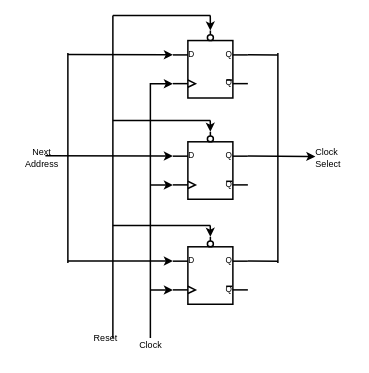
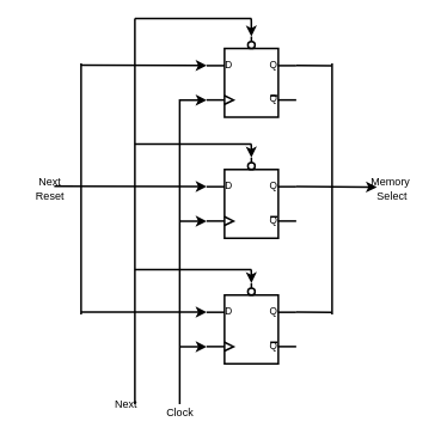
  <mxCell id="0" />
  <mxCell id="1" parent="0" />
  <mxCell id="2" style="edgeStyle=none;html=1;exitX=0;exitY=0.79;exitDx=0;exitDy=0;exitPerimeter=0;endArrow=none;endFill=0;strokeWidth=2;startArrow=classic;startFill=1;" parent="1" source="6" edge="1"><mxGeometry relative="1" as="geometry"><mxPoint x="200" y="110.857" as="targetPoint" /></mxGeometry></mxCell>
  <mxCell id="3" style="edgeStyle=none;html=1;exitX=1;exitY=0.36;exitDx=0;exitDy=0;exitPerimeter=0;endArrow=none;endFill=0;strokeWidth=2;" parent="1" source="6" edge="1"><mxGeometry relative="1" as="geometry"><mxPoint x="370" y="72.762" as="targetPoint" /></mxGeometry></mxCell>
  <mxCell id="4" style="edgeStyle=none;html=1;exitX=0.5;exitY=0;exitDx=0;exitDy=0;exitPerimeter=0;endArrow=none;endFill=0;strokeWidth=2;startArrow=classic;startFill=1;" parent="1" source="6" edge="1"><mxGeometry relative="1" as="geometry"><mxPoint x="279.857" y="20" as="targetPoint" /></mxGeometry></mxCell>
  <mxCell id="5" style="edgeStyle=none;html=1;exitX=0;exitY=0.36;exitDx=0;exitDy=0;exitPerimeter=0;endArrow=none;endFill=0;strokeWidth=2;startArrow=classic;startFill=1;" parent="1" source="6" edge="1"><mxGeometry relative="1" as="geometry"><mxPoint x="90" y="72" as="targetPoint" /></mxGeometry></mxCell>
  <mxCell id="6" value="" style="verticalLabelPosition=bottom;shadow=0;dashed=0;align=center;html=1;verticalAlign=top;shape=mxgraph.electrical.logic_gates.d_type_flip-flop_with_clear_2;strokeWidth=2;" parent="1" vertex="1"><mxGeometry x="230" y="40" width="100" height="90" as="geometry" /></mxCell>
  <mxCell id="7" style="edgeStyle=none;html=1;exitX=0;exitY=0.79;exitDx=0;exitDy=0;exitPerimeter=0;endArrow=none;endFill=0;strokeWidth=2;startArrow=classic;startFill=1;" parent="1" source="11" edge="1"><mxGeometry relative="1" as="geometry"><mxPoint x="200" y="245.857" as="targetPoint" /></mxGeometry></mxCell>
  <mxCell id="8" style="edgeStyle=none;html=1;exitX=1;exitY=0.36;exitDx=0;exitDy=0;exitPerimeter=0;endArrow=classic;endFill=1;strokeWidth=2;" parent="1" source="11" edge="1"><mxGeometry relative="1" as="geometry"><mxPoint x="420" y="208" as="targetPoint" /></mxGeometry></mxCell>
  <mxCell id="9" style="edgeStyle=none;html=1;exitX=0.5;exitY=0;exitDx=0;exitDy=0;exitPerimeter=0;endArrow=none;endFill=0;strokeWidth=2;startArrow=classic;startFill=1;" parent="1" source="11" edge="1"><mxGeometry relative="1" as="geometry"><mxPoint x="279.857" y="160" as="targetPoint" /></mxGeometry></mxCell>
  <mxCell id="10" style="edgeStyle=none;html=1;exitX=0;exitY=0.36;exitDx=0;exitDy=0;exitPerimeter=0;endArrow=none;endFill=0;strokeWidth=2;startArrow=classic;startFill=1;" parent="1" source="11" edge="1"><mxGeometry relative="1" as="geometry"><mxPoint x="60" y="207" as="targetPoint" /></mxGeometry></mxCell>
  <mxCell id="11" value="" style="verticalLabelPosition=bottom;shadow=0;dashed=0;align=center;html=1;verticalAlign=top;shape=mxgraph.electrical.logic_gates.d_type_flip-flop_with_clear_2;strokeWidth=2;" parent="1" vertex="1"><mxGeometry x="230" y="175" width="100" height="90" as="geometry" /></mxCell>
  <mxCell id="12" style="edgeStyle=none;html=1;exitX=0;exitY=0.79;exitDx=0;exitDy=0;exitPerimeter=0;endArrow=none;endFill=0;strokeWidth=2;startArrow=classic;startFill=1;" parent="1" source="16" edge="1"><mxGeometry relative="1" as="geometry"><mxPoint x="200" y="385.857" as="targetPoint" /></mxGeometry></mxCell>
  <mxCell id="13" style="edgeStyle=none;html=1;exitX=1;exitY=0.36;exitDx=0;exitDy=0;exitPerimeter=0;endArrow=none;endFill=0;strokeWidth=2;" parent="1" source="16" edge="1"><mxGeometry relative="1" as="geometry"><mxPoint x="370" y="347.762" as="targetPoint" /></mxGeometry></mxCell>
  <mxCell id="14" style="edgeStyle=none;html=1;exitX=0.5;exitY=0;exitDx=0;exitDy=0;exitPerimeter=0;endArrow=none;endFill=0;strokeWidth=2;startArrow=classic;startFill=1;" parent="1" source="16" edge="1"><mxGeometry relative="1" as="geometry"><mxPoint x="279.857" y="300" as="targetPoint" /></mxGeometry></mxCell>
  <mxCell id="15" style="edgeStyle=none;html=1;exitX=0;exitY=0.36;exitDx=0;exitDy=0;exitPerimeter=0;endArrow=none;endFill=0;strokeWidth=2;startArrow=classic;startFill=1;" parent="1" source="16" edge="1"><mxGeometry relative="1" as="geometry"><mxPoint x="90" y="347.355" as="targetPoint" /></mxGeometry></mxCell>
  <mxCell id="16" value="" style="verticalLabelPosition=bottom;shadow=0;dashed=0;align=center;html=1;verticalAlign=top;shape=mxgraph.electrical.logic_gates.d_type_flip-flop_with_clear_2;strokeWidth=2;" parent="1" vertex="1"><mxGeometry x="230" y="315" width="100" height="90" as="geometry" /></mxCell>
  <mxCell id="17" value="" style="endArrow=none;html=1;strokeWidth=2;" parent="1" edge="1"><mxGeometry width="50" height="50" relative="1" as="geometry"><mxPoint x="200" y="450" as="sourcePoint" /><mxPoint x="200" y="110" as="targetPoint" /></mxGeometry></mxCell>
  <mxCell id="18" value="" style="endArrow=none;html=1;strokeWidth=2;" parent="1" edge="1"><mxGeometry width="50" height="50" relative="1" as="geometry"><mxPoint x="150" y="20" as="sourcePoint" /><mxPoint x="280" y="20" as="targetPoint" /></mxGeometry></mxCell>
  <mxCell id="19" value="" style="endArrow=none;html=1;strokeWidth=2;" parent="1" edge="1"><mxGeometry width="50" height="50" relative="1" as="geometry"><mxPoint x="150" y="160" as="sourcePoint" /><mxPoint x="280" y="160" as="targetPoint" /></mxGeometry></mxCell>
  <mxCell id="20" value="" style="endArrow=none;html=1;strokeWidth=2;" parent="1" edge="1"><mxGeometry width="50" height="50" relative="1" as="geometry"><mxPoint x="150" y="300" as="sourcePoint" /><mxPoint x="280" y="300" as="targetPoint" /></mxGeometry></mxCell>
  <mxCell id="21" value="" style="endArrow=none;html=1;strokeWidth=2;" parent="1" edge="1"><mxGeometry width="50" height="50" relative="1" as="geometry"><mxPoint x="150" y="450" as="sourcePoint" /><mxPoint x="150" y="20" as="targetPoint" /></mxGeometry></mxCell>
  <mxCell id="22" value="" style="endArrow=none;html=1;strokeWidth=2;" parent="1" edge="1"><mxGeometry width="50" height="50" relative="1" as="geometry"><mxPoint x="90" y="350" as="sourcePoint" /><mxPoint x="90" y="70" as="targetPoint" /></mxGeometry></mxCell>
  <mxCell id="23" value="" style="endArrow=none;html=1;strokeWidth=2;" parent="1" edge="1"><mxGeometry width="50" height="50" relative="1" as="geometry"><mxPoint x="370" y="350" as="sourcePoint" /><mxPoint x="370" y="70" as="targetPoint" /></mxGeometry></mxCell>
- <mxCell id="24" value="Next&lt;br&gt;Address" style="text;html=1;align=center;verticalAlign=middle;resizable=0;points=[];autosize=1;strokeWidth=2;" parent="1" vertex="1"><mxGeometry x="20" y="190" width="70" height="40" as="geometry" /></mxCell>
- <mxCell id="25" value="Clock&lt;br&gt;&amp;nbsp;Select" style="text;html=1;align=center;verticalAlign=middle;resizable=0;points=[];autosize=1;strokeWidth=2;" parent="1" vertex="1"><mxGeometry x="400" y="190" width="70" height="40" as="geometry" /></mxCell>
+ <mxCell id="24" value="Next&lt;br&gt;Reset" style="text;html=1;align=center;verticalAlign=middle;resizable=0;points=[];autosize=1;strokeWidth=2;" parent="1" vertex="1"><mxGeometry x="20" y="190" width="70" height="40" as="geometry" /></mxCell>
+ <mxCell id="25" value="Memory&lt;br&gt;&amp;nbsp;Select" style="text;html=1;align=center;verticalAlign=middle;resizable=0;points=[];autosize=1;strokeWidth=2;" parent="1" vertex="1"><mxGeometry x="400" y="190" width="70" height="40" as="geometry" /></mxCell>
  <mxCell id="26" value="Clock" style="text;html=1;align=center;verticalAlign=middle;resizable=0;points=[];autosize=1;strokeWidth=2;" parent="1" vertex="1"><mxGeometry x="175" y="445" width="50" height="30" as="geometry" /></mxCell>
- <mxCell id="27" value="Reset" style="text;html=1;align=center;verticalAlign=middle;resizable=0;points=[];autosize=1;strokeWidth=2;" parent="1" vertex="1"><mxGeometry x="115" y="435" width="50" height="30" as="geometry" /></mxCell>
+ <mxCell id="27" value="Next" style="text;html=1;align=center;verticalAlign=middle;resizable=0;points=[];autosize=1;strokeWidth=2;" parent="1" vertex="1"><mxGeometry x="115" y="435" width="50" height="30" as="geometry" /></mxCell>
